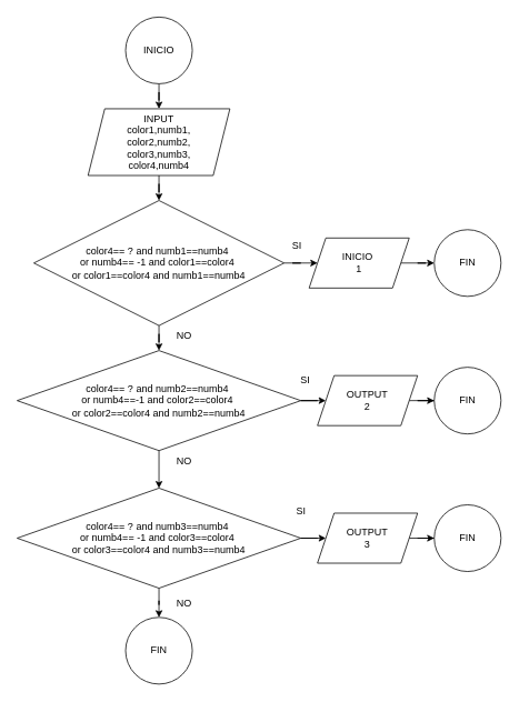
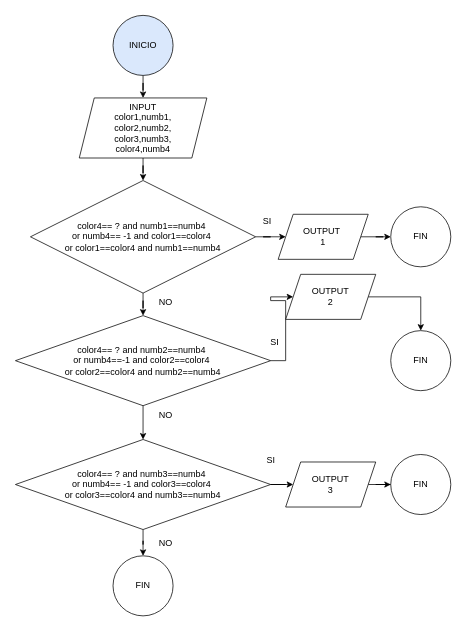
  <mxCell id="0" />
  <mxCell id="1" parent="0" />
  <mxCell id="2" value="" style="edgeStyle=orthogonalEdgeStyle;rounded=0;orthogonalLoop=1;jettySize=auto;html=1;" edge="1" parent="1" source="3" target="5"><mxGeometry relative="1" as="geometry" /></mxCell>
- <mxCell id="3" value="INICIO" style="ellipse;whiteSpace=wrap;html=1;" vertex="1" parent="1"><mxGeometry x="150" y="20" width="80" height="80" as="geometry" /></mxCell>
+ <mxCell id="3" value="INICIO" style="ellipse;whiteSpace=wrap;html=1;fillColor=#dae8fc;" vertex="1" parent="1"><mxGeometry x="150" y="20" width="80" height="80" as="geometry" /></mxCell>
  <mxCell id="4" value="" style="edgeStyle=orthogonalEdgeStyle;rounded=0;orthogonalLoop=1;jettySize=auto;html=1;" edge="1" parent="1" source="5" target="8"><mxGeometry relative="1" as="geometry" /></mxCell>
  <mxCell id="5" value="INPUT&lt;div&gt;color1,numb1,&lt;/div&gt;&lt;div&gt;color2,numb2,&lt;/div&gt;&lt;div&gt;color3,numb3,&lt;/div&gt;&lt;div&gt;color4,numb4&lt;/div&gt;" style="shape=parallelogram;perimeter=parallelogramPerimeter;whiteSpace=wrap;html=1;fixedSize=1;" vertex="1" parent="1"><mxGeometry x="105" y="130" width="170" height="80" as="geometry" /></mxCell>
  <mxCell id="6" value="" style="edgeStyle=orthogonalEdgeStyle;rounded=0;orthogonalLoop=1;jettySize=auto;html=1;" edge="1" parent="1" source="8" target="11"><mxGeometry relative="1" as="geometry" /></mxCell>
  <mxCell id="7" value="" style="edgeStyle=orthogonalEdgeStyle;rounded=0;orthogonalLoop=1;jettySize=auto;html=1;" edge="1" parent="1" source="8" target="14"><mxGeometry relative="1" as="geometry" /></mxCell>
  <mxCell id="8" value="color4== ? and numb1==numb4&amp;nbsp;&lt;div&gt;or numb4== -1 and color1==color4&amp;nbsp;&lt;/div&gt;&lt;div&gt;or color1==color4 and numb1==numb4&lt;/div&gt;" style="rhombus;whiteSpace=wrap;html=1;" vertex="1" parent="1"><mxGeometry x="40" y="240" width="300" height="150" as="geometry" /></mxCell>
  <mxCell id="9" value="" style="edgeStyle=orthogonalEdgeStyle;rounded=0;orthogonalLoop=1;jettySize=auto;html=1;" edge="1" parent="1" source="11" target="17"><mxGeometry relative="1" as="geometry" /></mxCell>
  <mxCell id="10" value="" style="edgeStyle=orthogonalEdgeStyle;rounded=0;orthogonalLoop=1;jettySize=auto;html=1;" edge="1" parent="1" source="11" target="21"><mxGeometry relative="1" as="geometry" /></mxCell>
  <mxCell id="11" value="color4== ? and numb2==numb4&amp;nbsp;&lt;div&gt;or numb4==-1 and color2==color4&amp;nbsp;&lt;/div&gt;&lt;div&gt;or color2==color4 and numb2==numb4&lt;/div&gt;" style="rhombus;whiteSpace=wrap;html=1;" vertex="1" parent="1"><mxGeometry x="20" y="420" width="340" height="120" as="geometry" /></mxCell>
  <mxCell id="12" value="SI" style="text;html=1;align=center;verticalAlign=middle;resizable=0;points=[];autosize=1;strokeColor=none;fillColor=none;" vertex="1" parent="1"><mxGeometry x="340" y="280" width="30" height="30" as="geometry" /></mxCell>
  <mxCell id="13" value="" style="edgeStyle=orthogonalEdgeStyle;rounded=0;orthogonalLoop=1;jettySize=auto;html=1;" edge="1" parent="1" source="14" target="29"><mxGeometry relative="1" as="geometry" /></mxCell>
- <mxCell id="14" value="INICIO&amp;nbsp;&lt;div&gt;1&lt;/div&gt;" style="shape=parallelogram;perimeter=parallelogramPerimeter;whiteSpace=wrap;html=1;fixedSize=1;" vertex="1" parent="1"><mxGeometry x="370" y="285" width="120" height="60" as="geometry" /></mxCell>
+ <mxCell id="14" value="OUTPUT&amp;nbsp;&lt;div&gt;1&lt;/div&gt;" style="shape=parallelogram;perimeter=parallelogramPerimeter;whiteSpace=wrap;html=1;fixedSize=1;" vertex="1" parent="1"><mxGeometry x="370" y="285" width="120" height="60" as="geometry" /></mxCell>
  <mxCell id="15" value="NO" style="text;html=1;align=center;verticalAlign=middle;resizable=0;points=[];autosize=1;strokeColor=none;fillColor=none;" vertex="1" parent="1"><mxGeometry x="200" y="388" width="40" height="30" as="geometry" /></mxCell>
  <mxCell id="16" value="" style="edgeStyle=orthogonalEdgeStyle;rounded=0;orthogonalLoop=1;jettySize=auto;html=1;" edge="1" parent="1" source="17" target="28"><mxGeometry relative="1" as="geometry" /></mxCell>
- <mxCell id="17" value="OUTPUT&lt;div&gt;2&lt;/div&gt;" style="shape=parallelogram;perimeter=parallelogramPerimeter;whiteSpace=wrap;html=1;fixedSize=1;" vertex="1" parent="1"><mxGeometry x="380" y="450" width="120" height="60" as="geometry" /></mxCell>
+ <mxCell id="17" value="OUTPUT&lt;div&gt;2&lt;/div&gt;" style="shape=parallelogram;perimeter=parallelogramPerimeter;whiteSpace=wrap;html=1;fixedSize=1;" vertex="1" parent="1"><mxGeometry x="380" y="365" width="120" height="60" as="geometry" /></mxCell>
  <mxCell id="18" value="SI" style="text;html=1;align=center;verticalAlign=middle;resizable=0;points=[];autosize=1;strokeColor=none;fillColor=none;" vertex="1" parent="1"><mxGeometry x="350" y="440" width="30" height="30" as="geometry" /></mxCell>
  <mxCell id="19" value="" style="edgeStyle=orthogonalEdgeStyle;rounded=0;orthogonalLoop=1;jettySize=auto;html=1;" edge="1" parent="1" source="21" target="24"><mxGeometry relative="1" as="geometry" /></mxCell>
  <mxCell id="20" value="" style="edgeStyle=orthogonalEdgeStyle;rounded=0;orthogonalLoop=1;jettySize=auto;html=1;" edge="1" parent="1" source="21" target="26"><mxGeometry relative="1" as="geometry" /></mxCell>
  <mxCell id="21" value="color4== ? and numb3==numb4&amp;nbsp;&lt;div&gt;or numb4== -1 and color3==color4&amp;nbsp;&lt;/div&gt;&lt;div&gt;or color3==color4 and numb3==numb4&lt;/div&gt;" style="rhombus;whiteSpace=wrap;html=1;" vertex="1" parent="1"><mxGeometry x="20" y="585" width="340" height="120" as="geometry" /></mxCell>
  <mxCell id="22" value="NO" style="text;html=1;align=center;verticalAlign=middle;resizable=0;points=[];autosize=1;strokeColor=none;fillColor=none;" vertex="1" parent="1"><mxGeometry x="200" y="538" width="40" height="30" as="geometry" /></mxCell>
  <mxCell id="23" value="" style="edgeStyle=orthogonalEdgeStyle;rounded=0;orthogonalLoop=1;jettySize=auto;html=1;" edge="1" parent="1" source="24" target="27"><mxGeometry relative="1" as="geometry" /></mxCell>
  <mxCell id="24" value="OUTPUT&lt;div&gt;3&lt;/div&gt;" style="shape=parallelogram;perimeter=parallelogramPerimeter;whiteSpace=wrap;html=1;fixedSize=1;" vertex="1" parent="1"><mxGeometry x="380" y="615" width="120" height="60" as="geometry" /></mxCell>
  <mxCell id="25" value="SI" style="text;html=1;align=center;verticalAlign=middle;resizable=0;points=[];autosize=1;strokeColor=none;fillColor=none;" vertex="1" parent="1"><mxGeometry x="345" y="598" width="30" height="30" as="geometry" /></mxCell>
  <mxCell id="26" value="FIN" style="ellipse;whiteSpace=wrap;html=1;" vertex="1" parent="1"><mxGeometry x="150" y="740" width="80" height="80" as="geometry" /></mxCell>
  <mxCell id="27" value="FIN" style="ellipse;whiteSpace=wrap;html=1;" vertex="1" parent="1"><mxGeometry x="520" y="605" width="80" height="80" as="geometry" /></mxCell>
  <mxCell id="28" value="FIN" style="ellipse;whiteSpace=wrap;html=1;" vertex="1" parent="1"><mxGeometry x="520" y="440" width="80" height="80" as="geometry" /></mxCell>
  <mxCell id="29" value="FIN" style="ellipse;whiteSpace=wrap;html=1;" vertex="1" parent="1"><mxGeometry x="520" y="275" width="80" height="80" as="geometry" /></mxCell>
  <mxCell id="30" value="NO" style="text;html=1;align=center;verticalAlign=middle;resizable=0;points=[];autosize=1;strokeColor=none;fillColor=none;" vertex="1" parent="1"><mxGeometry x="200" y="708" width="40" height="30" as="geometry" /></mxCell>
